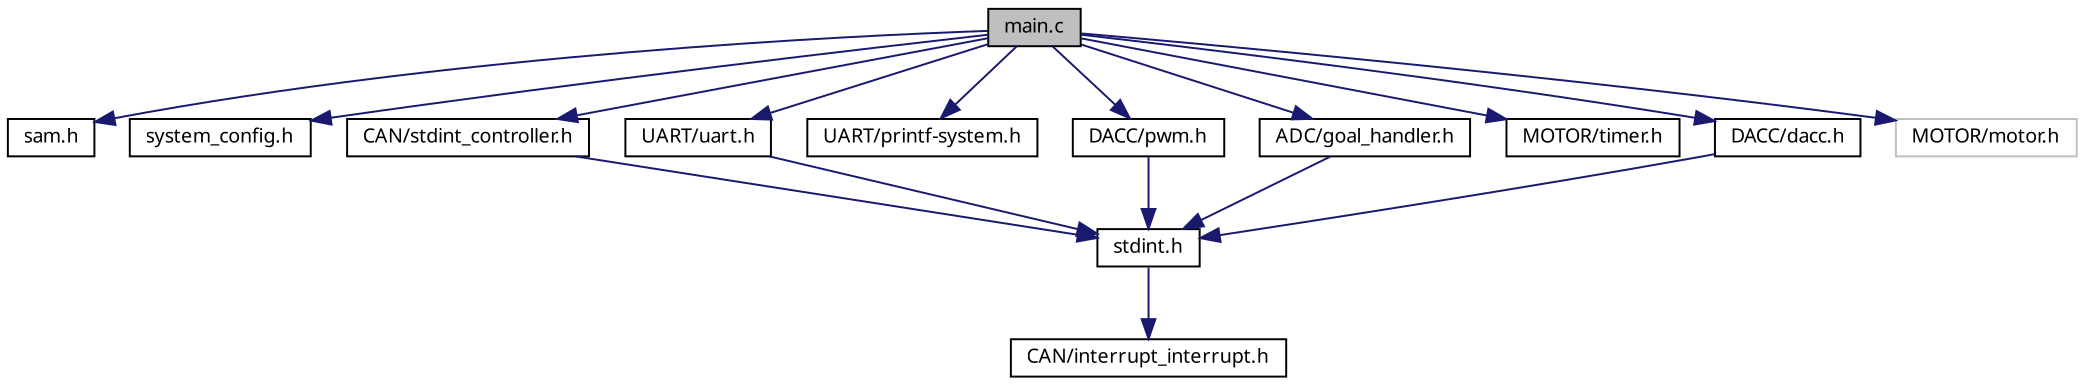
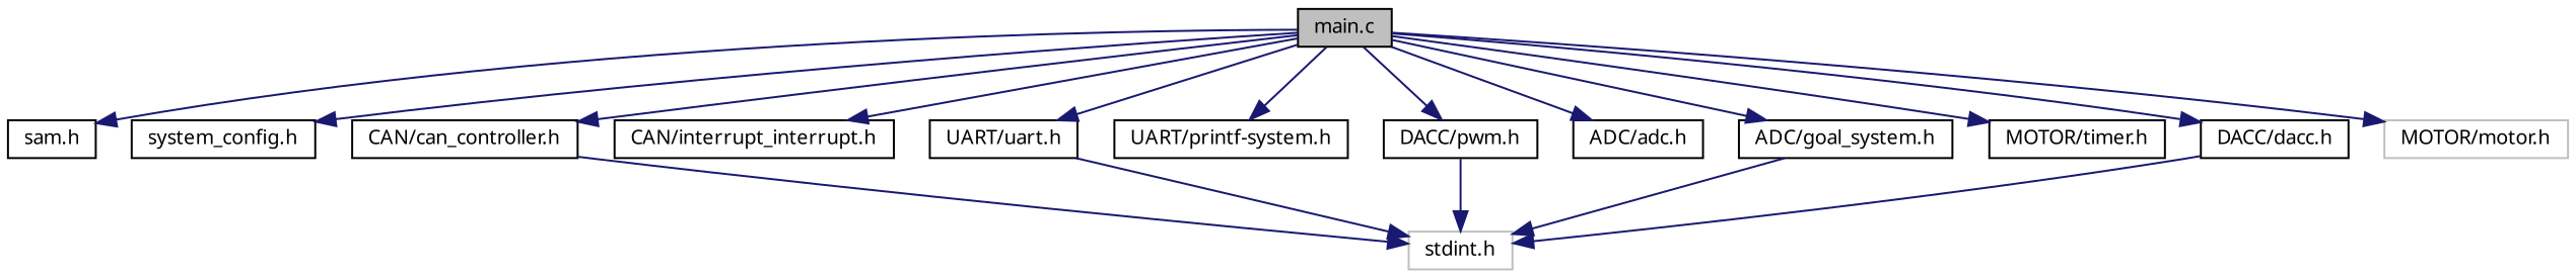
  digraph {
    fontname="Noto Sans"
    node [color=black fillcolor=white fontname="Noto Sans" fontsize=10 shape=record style=filled]
    edge [color=midnightblue fontname="Noto Sans" fontsize=10 labelfontname=Helvetica labelfontsize=10 style=solid]
    n1 [fillcolor=grey75 fontcolor=black height=0.2 label="main.c" width=0.4]
    n2 [height=0.2 label="sam.h" width=0.4]
    n3 [height=0.2 label="system_config.h" width=0.4]
-   n4 [height=0.2 label="CAN/stdint_controller.h" width=0.4]
+   n4 [height=0.2 label="CAN/can_controller.h" width=0.4]
    n5 [height=0.2 label="CAN/interrupt_interrupt.h" width=0.4]
    n6 [height=0.2 label="UART/uart.h" width=0.4]
    n7 [height=0.2 label="UART/printf-system.h" width=0.4]
    n8 [height=0.2 label="DACC/pwm.h" width=0.4]
-   n10 [height=0.2 label="ADC/goal_handler.h" width=0.4]
+   n9 [height=0.2 label="ADC/adc.h" width=0.4]
+   n10 [height=0.2 label="ADC/goal_system.h" width=0.4]
    n11 [height=0.2 label="MOTOR/timer.h" width=0.4]
    n12 [height=0.2 label="DACC/dacc.h" width=0.4]
    n13 [color=grey75 height=0.2 label="MOTOR/motor.h" width=0.4]
-   n14 [height=0.2 label="stdint.h" width=0.4]
+   n14 [color=grey75 height=0.2 label="stdint.h" width=0.4]
    n1 -> n2
    n1 -> n3
    n1 -> n4
-   n14 -> n5
+   n1 -> n5
    n1 -> n6
    n1 -> n7
    n1 -> n8
+   n1 -> n9
    n1 -> n10
    n1 -> n11
    n1 -> n12
    n1 -> n13
    n4 -> n14
    n6 -> n14
    n8 -> n14
    n10 -> n14
    n12 -> n14
  }
